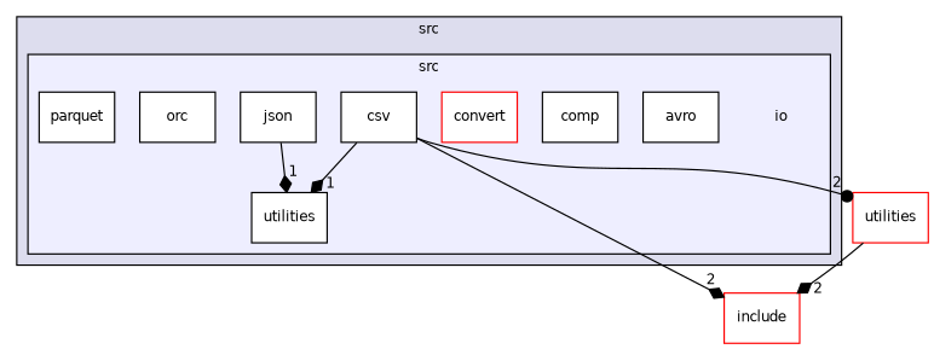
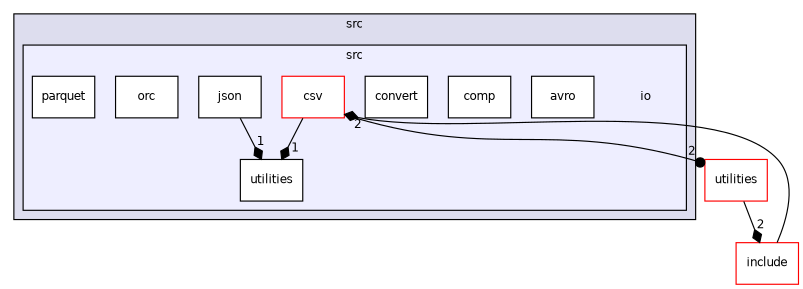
  digraph {
    compound=true
    node [fontname=Helvetica fontsize=10 shape=box color=black fillcolor=white style=filled]
    edge [headlabel=2 labeldistance=1.5 labelfontname=Helvetica labelfontsize=10 arrowhead=diamond]
    n1 [label=io shape=plaintext color="" fillcolor="" style=""]
    n2 [label=avro]
    n3 [label=comp]
-   n4 [color=red label=convert]
-   n5 [label=csv]
+   n4 [label=convert]
+   n5 [color=red label=csv]
    n6 [label=json]
    n7 [label=orc]
    n8 [label=parquet]
    n9 [label=utilities]
    n10 [color=red label=include]
    n11 [color=red label=utilities]
    subgraph cluster_1 {
      bgcolor="#ddddee"
      fontname=Helvetica
      fontsize=10
      label=src
      pencolor=black
      subgraph cluster_2 {
        bgcolor="#eeeeff"
        fontname=Helvetica
        fontsize=10
        pencolor=black
        n1
        n2
        n3
        n4
        n5
        n6
        n7
        n8
        n9
      }
    }
    n5 -> n9 [headlabel=1]
-   n5 -> n10
+   n10 -> n5
    n5 -> n11 [arrowhead=dot]
    n6 -> n9 [headlabel=1]
    n11 -> n10
  }
